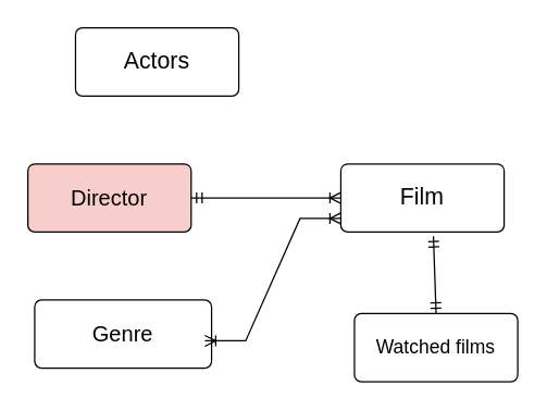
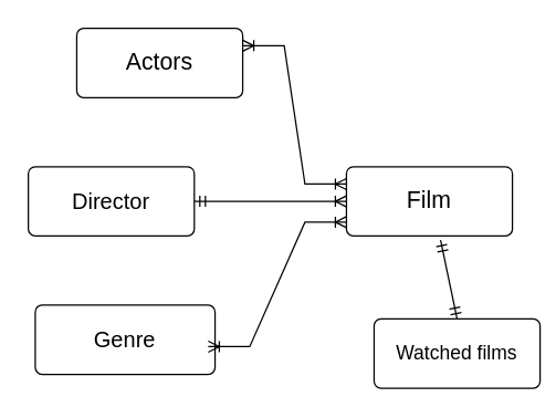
  <mxCell id="0" />
  <mxCell id="1" parent="0" />
  <mxCell id="2" value="&lt;font style=&quot;font-size: 17px;&quot;&gt;Film&lt;/font&gt;" style="rounded=1;arcSize=10;whiteSpace=wrap;html=1;align=center;" vertex="1" parent="1"><mxGeometry x="250" y="120" width="120" height="50" as="geometry" /></mxCell>
- <mxCell id="3" value="&lt;font style=&quot;font-size: 16px;&quot;&gt;Director&lt;/font&gt;" style="rounded=1;arcSize=10;whiteSpace=wrap;html=1;align=center;fillColor=#f8cecc;" vertex="1" parent="1"><mxGeometry x="20" y="120" width="120" height="50" as="geometry" /></mxCell>
+ <mxCell id="3" value="&lt;font style=&quot;font-size: 16px;&quot;&gt;Director&lt;/font&gt;" style="rounded=1;arcSize=10;whiteSpace=wrap;html=1;align=center;" vertex="1" parent="1"><mxGeometry x="20" y="120" width="120" height="50" as="geometry" /></mxCell>
  <mxCell id="4" value="&lt;font style=&quot;font-size: 17px;&quot;&gt;Actors&lt;/font&gt;" style="rounded=1;arcSize=10;whiteSpace=wrap;html=1;align=center;" vertex="1" parent="1"><mxGeometry x="55" y="20" width="120" height="50" as="geometry" /></mxCell>
  <mxCell id="5" value="&lt;font style=&quot;font-size: 16px;&quot;&gt;Genre&lt;/font&gt;" style="rounded=1;arcSize=10;whiteSpace=wrap;html=1;align=center;" vertex="1" parent="1"><mxGeometry x="25" y="220" width="130" height="50" as="geometry" /></mxCell>
- <mxCell id="6" value="&lt;font style=&quot;font-size: 14px;&quot;&gt;Watched films&lt;br&gt;&lt;/font&gt;" style="rounded=1;arcSize=10;whiteSpace=wrap;html=1;align=center;" vertex="1" parent="1"><mxGeometry x="260" y="230" width="120" height="50" as="geometry" /></mxCell>
+ <mxCell id="6" value="&lt;font style=&quot;font-size: 14px;&quot;&gt;Watched films&lt;br&gt;&lt;/font&gt;" style="rounded=1;arcSize=10;whiteSpace=wrap;html=1;align=center;" vertex="1" parent="1"><mxGeometry x="270" y="230" width="120" height="50" as="geometry" /></mxCell>
+ <mxCell id="7" value="" style="edgeStyle=entityRelationEdgeStyle;fontSize=12;html=1;endArrow=ERoneToMany;startArrow=ERoneToMany;rounded=0;entryX=1;entryY=0.25;entryDx=0;entryDy=0;exitX=0;exitY=0.25;exitDx=0;exitDy=0;" edge="1" parent="1" source="2" target="4"><mxGeometry width="100" height="100" relative="1" as="geometry"><mxPoint x="300" y="110" as="sourcePoint" /><mxPoint x="340" y="-15" as="targetPoint" /></mxGeometry></mxCell>
  <mxCell id="8" value="" style="edgeStyle=entityRelationEdgeStyle;fontSize=12;html=1;endArrow=ERoneToMany;startArrow=ERmandOne;rounded=0;exitX=1;exitY=0.5;exitDx=0;exitDy=0;entryX=0;entryY=0.5;entryDx=0;entryDy=0;" edge="1" parent="1" source="3" target="2"><mxGeometry width="100" height="100" relative="1" as="geometry"><mxPoint x="50" y="160" as="sourcePoint" /><mxPoint x="150" y="60" as="targetPoint" /></mxGeometry></mxCell>
  <mxCell id="9" value="" style="edgeStyle=entityRelationEdgeStyle;fontSize=12;html=1;endArrow=ERoneToMany;startArrow=ERoneToMany;rounded=0;exitX=0.962;exitY=0.6;exitDx=0;exitDy=0;exitPerimeter=0;" edge="1" parent="1" source="5"><mxGeometry width="100" height="100" relative="1" as="geometry"><mxPoint x="160" y="250" as="sourcePoint" /><mxPoint x="250" y="160" as="targetPoint" /></mxGeometry></mxCell>
  <mxCell id="10" value="" style="fontSize=12;html=1;endArrow=ERmandOne;startArrow=ERmandOne;rounded=0;entryX=0.567;entryY=1.06;entryDx=0;entryDy=0;entryPerimeter=0;exitX=0.5;exitY=0;exitDx=0;exitDy=0;" edge="1" parent="1" source="6" target="2"><mxGeometry width="100" height="100" relative="1" as="geometry"><mxPoint x="230" y="280" as="sourcePoint" /><mxPoint x="330" y="180" as="targetPoint" /></mxGeometry></mxCell>
